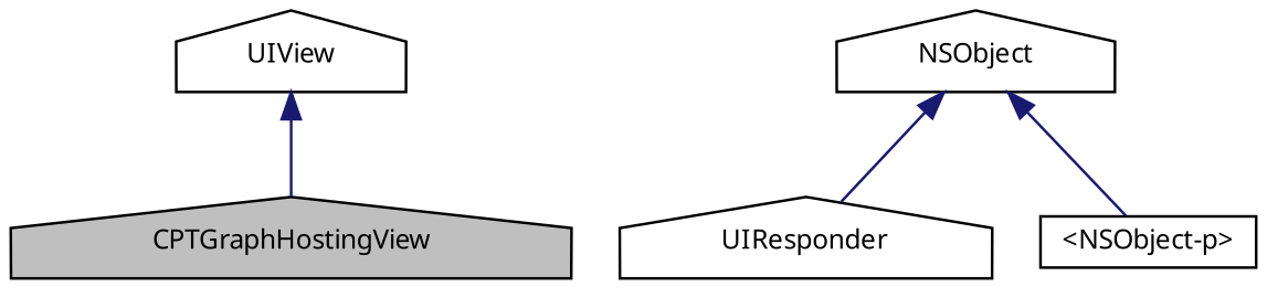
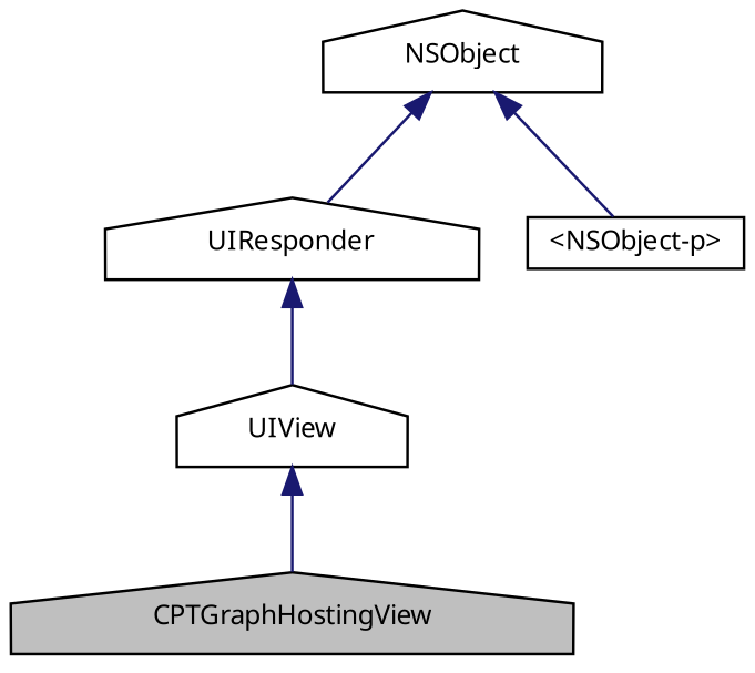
  digraph {
    node [color=black fontname="Lucinda Grande" fontsize=10 shape=house]
    edge [color=midnightblue dir=back fontname="Lucinda Grande" fontsize=10 labelfontname="Lucinda Grande" labelfontsize=10 style=solid]
    n1 [fillcolor=grey75 fontcolor=black height=0.2 label=CPTGraphHostingView style=filled width=0.4]
    n2 [height=0.2 label=UIView width=0.4]
    n3 [height=0.2 label=UIResponder width=0.4]
    n4 [height=0.2 label=NSObject width=0.4]
    n5 [height=0.2 label="\<NSObject-p\>" shape=box width=0.4]
    n2 -> n1
+   n3 -> n2
    n4 -> n3
    n4 -> n5
  }
